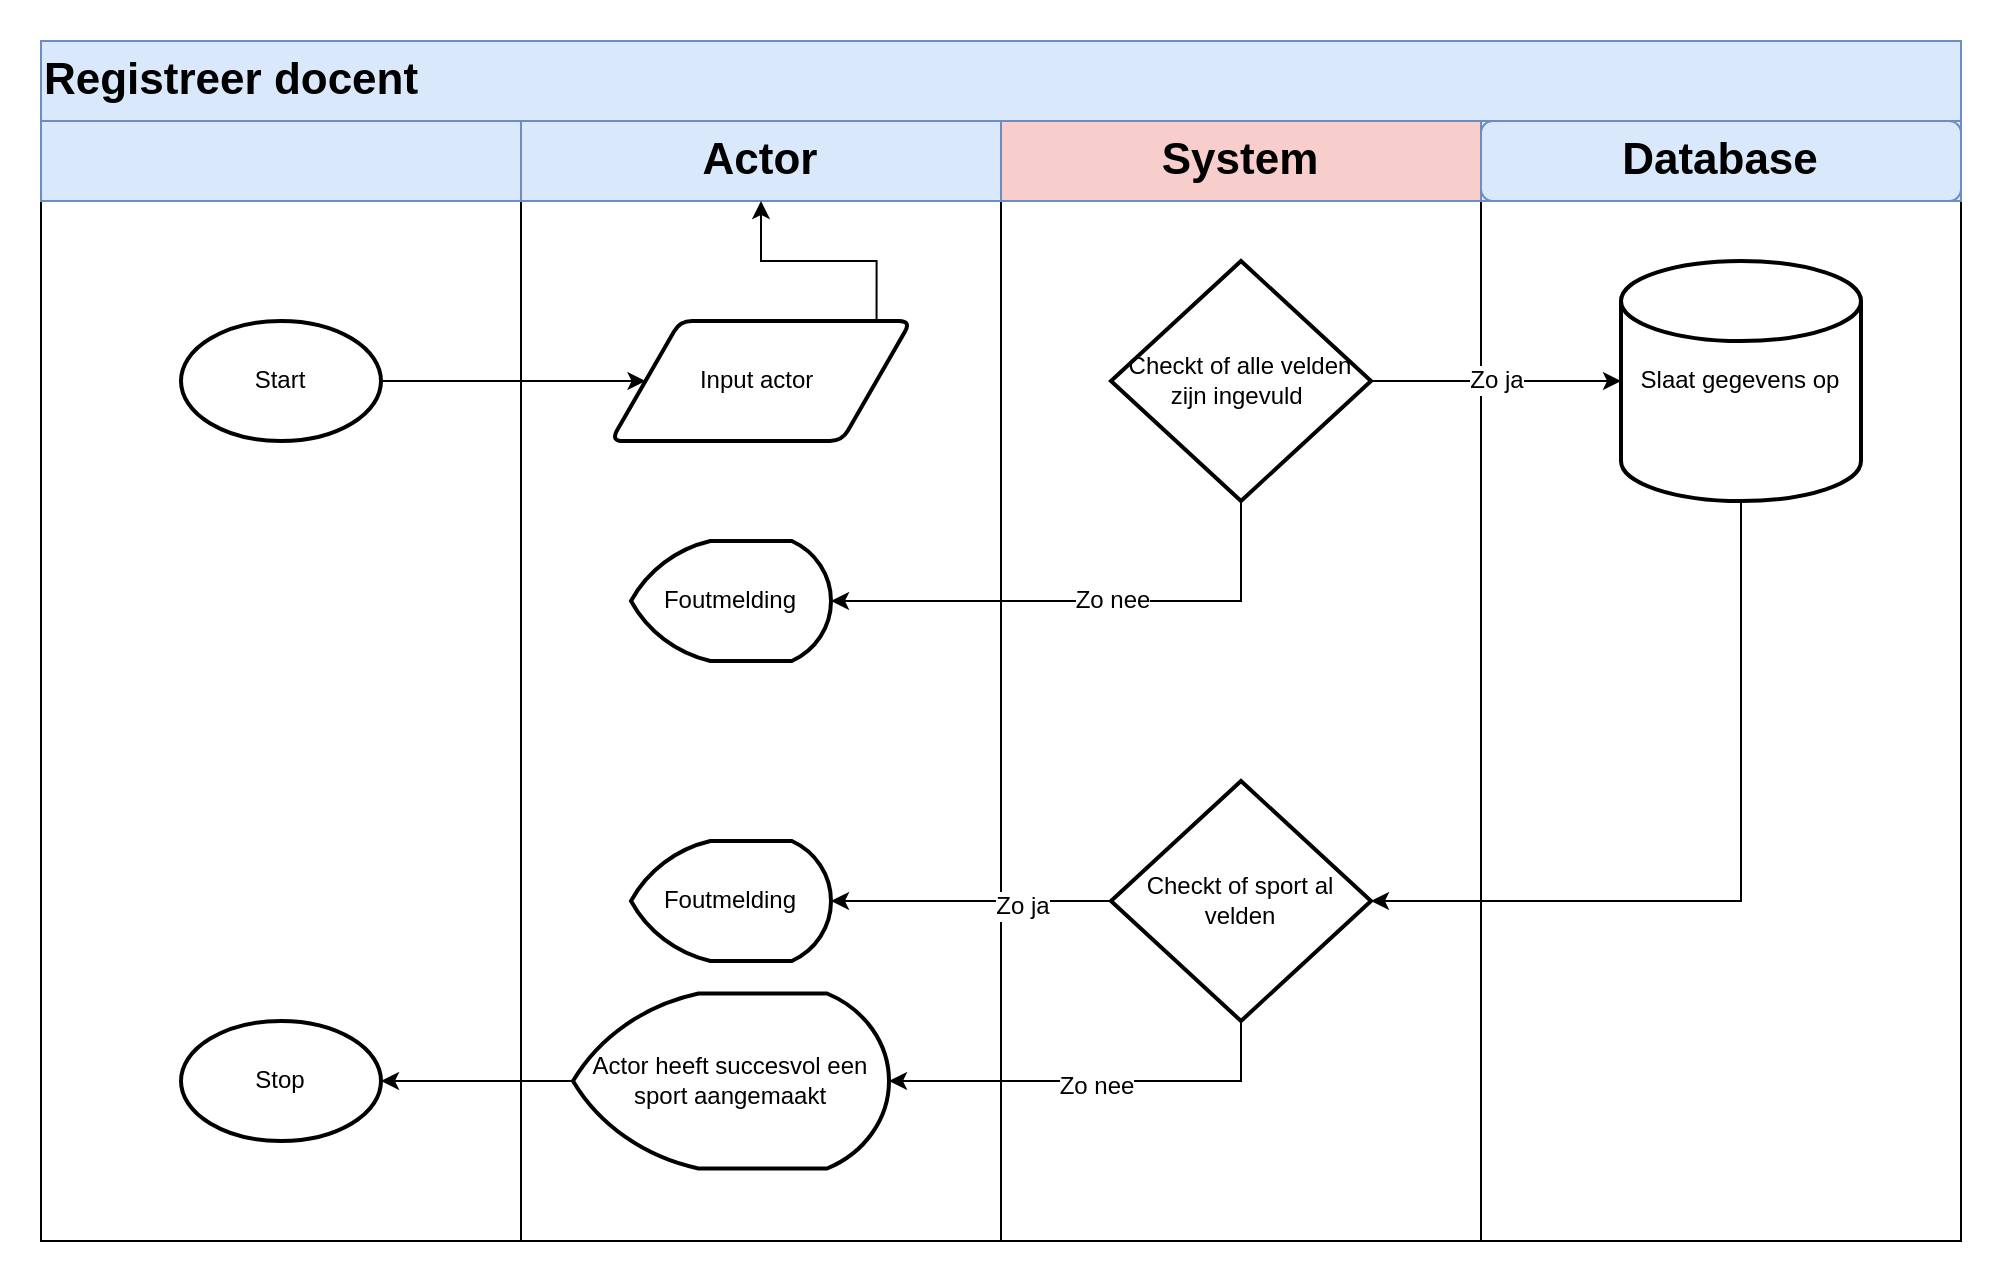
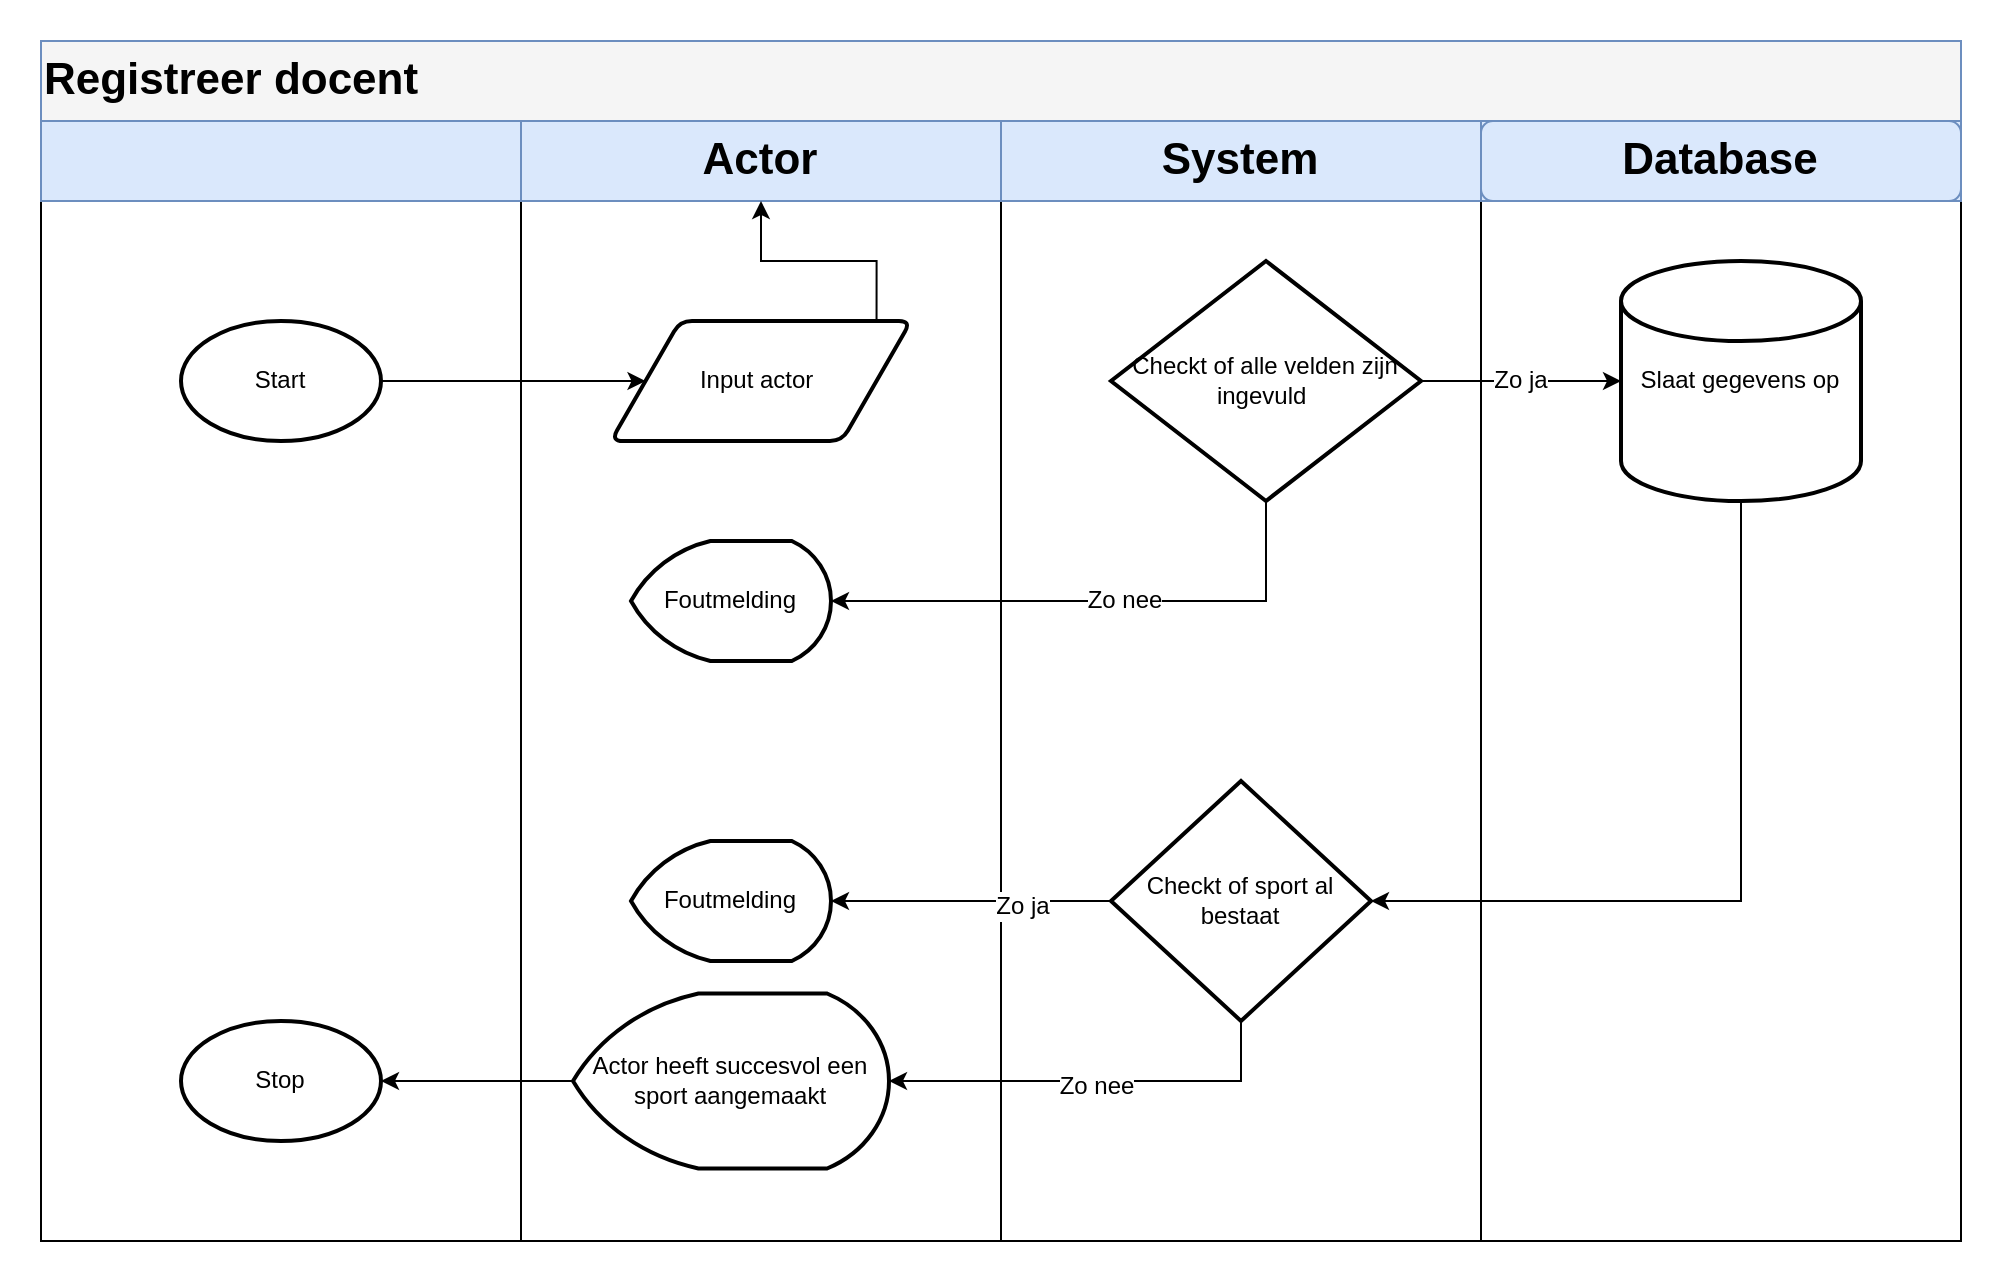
  <mxCell id="0" />
  <mxCell id="1" parent="0" />
  <mxCell id="2" value="&lt;span style=&quot;color: rgba(0 , 0 , 0 , 0) ; font-family: monospace ; font-size: 0px&quot;&gt;%3CmxGraphModel%3E%3Croot%3E%3CmxCell%20id%3D%220%22%2F%3E%3CmxCell%20id%3D%221%22%20parent%3D%220%22%2F%3E%3CmxCell%20id%3D%222%22%20value%3D%22%22%20style%3D%22rounded%3D0%3BwhiteSpace%3Dwrap%3Bhtml%3D1%3B%22%20vertex%3D%221%22%20parent%3D%221%22%3E%3CmxGeometry%20x%3D%2280%22%20y%3D%22240%22%20width%3D%22240%22%20height%3D%22520%22%20as%3D%22geometry%22%2F%3E%3C%2FmxCell%3E%3C%2Froot%3E%3C%2FmxGraphModel%3E&lt;/span&gt;" style="rounded=0;whiteSpace=wrap;html=1;" parent="1" vertex="1"><mxGeometry x="20" y="100" width="240" height="520" as="geometry" /></mxCell>
  <mxCell id="3" value="&lt;span style=&quot;color: rgba(0 , 0 , 0 , 0) ; font-family: monospace ; font-size: 0px&quot;&gt;%3CmxGraphModel%3E%3Croot%3E%3CmxCell%20id%3D%220%22%2F%3E%3CmxCell%20id%3D%221%22%20parent%3D%220%22%2F%3E%3CmxCell%20id%3D%222%22%20value%3D%22%22%20style%3D%22rounded%3D0%3BwhiteSpace%3Dwrap%3Bhtml%3D1%3B%22%20vertex%3D%221%22%20parent%3D%221%22%3E%3CmxGeometry%20x%3D%2280%22%20y%3D%22240%22%20width%3D%22240%22%20height%3D%22520%22%20as%3D%22geometry%22%2F%3E%3C%2FmxCell%3E%3C%2Froot%3E%3C%2FmxGraphModel%3E&lt;/span&gt;" style="rounded=0;whiteSpace=wrap;html=1;" parent="1" vertex="1"><mxGeometry x="260" y="100" width="240" height="520" as="geometry" /></mxCell>
  <mxCell id="4" value="&lt;span style=&quot;color: rgba(0 , 0 , 0 , 0) ; font-family: monospace ; font-size: 0px&quot;&gt;%3CmxGraphModel%3E%3Croot%3E%3CmxCell%20id%3D%220%22%2F%3E%3CmxCell%20id%3D%221%22%20parent%3D%220%22%2F%3E%3CmxCell%20id%3D%222%22%20value%3D%22%22%20style%3D%22rounded%3D0%3BwhiteSpace%3Dwrap%3Bhtml%3D1%3B%22%20vertex%3D%221%22%20parent%3D%221%22%3E%3CmxGeometry%20x%3D%2280%22%20y%3D%22240%22%20width%3D%22240%22%20height%3D%22520%22%20as%3D%22geometry%22%2F%3E%3C%2FmxCell%3E%3C%2Froot%3E%3C%2FmxGraphModel%3E&lt;/span&gt;" style="rounded=0;whiteSpace=wrap;html=1;" parent="1" vertex="1"><mxGeometry x="500" y="100" width="240" height="520" as="geometry" /></mxCell>
  <mxCell id="5" value="&lt;span style=&quot;color: rgba(0 , 0 , 0 , 0) ; font-family: monospace ; font-size: 0px&quot;&gt;%3CmxGraphModel%3E%3Croot%3E%3CmxCell%20id%3D%220%22%2F%3E%3CmxCell%20id%3D%221%22%20parent%3D%220%22%2F%3E%3CmxCell%20id%3D%222%22%20value%3D%22%22%20style%3D%22rounded%3D0%3BwhiteSpace%3Dwrap%3Bhtml%3D1%3B%22%20vertex%3D%221%22%20parent%3D%221%22%3E%3CmxGeometry%20x%3D%2280%22%20y%3D%22240%22%20width%3D%22240%22%20height%3D%22520%22%20as%3D%22geometry%22%2F%3E%3C%2FmxCell%3E%3C%2Froot%3E%3C%2FmxGraphModel%3E&lt;/span&gt;" style="rounded=0;whiteSpace=wrap;html=1;" parent="1" vertex="1"><mxGeometry x="740" y="100" width="240" height="520" as="geometry" /></mxCell>
  <mxCell id="6" value="" style="rounded=0;whiteSpace=wrap;html=1;fillColor=#dae8fc;strokeColor=#6c8ebf;" parent="1" vertex="1"><mxGeometry x="20" y="60" width="960" height="40" as="geometry" /></mxCell>
- <mxCell id="7" value="&lt;span style=&quot;font-size: 22px&quot;&gt;&lt;b&gt;Registreer docent&lt;/b&gt;&lt;/span&gt;" style="rounded=0;whiteSpace=wrap;html=1;fillColor=#dae8fc;strokeColor=#6c8ebf;align=left;" parent="1" vertex="1"><mxGeometry x="20" y="20" width="960" height="40" as="geometry" /></mxCell>
+ <mxCell id="7" value="&lt;span style=&quot;font-size: 22px&quot;&gt;&lt;b&gt;Registreer docent&lt;/b&gt;&lt;/span&gt;" style="rounded=0;whiteSpace=wrap;html=1;fillColor=#f5f5f5;strokeColor=#6c8ebf;align=left;" parent="1" vertex="1"><mxGeometry x="20" y="20" width="960" height="40" as="geometry" /></mxCell>
  <mxCell id="8" value="" style="rounded=0;whiteSpace=wrap;html=1;fillColor=#dae8fc;strokeColor=#6c8ebf;" parent="1" vertex="1"><mxGeometry x="20" y="60" width="240" height="40" as="geometry" /></mxCell>
  <mxCell id="9" value="&lt;b&gt;&lt;font style=&quot;font-size: 22px&quot;&gt;Actor&lt;/font&gt;&lt;/b&gt;" style="rounded=0;whiteSpace=wrap;html=1;fillColor=#dae8fc;strokeColor=#6c8ebf;" parent="1" vertex="1"><mxGeometry x="260" y="60" width="240" height="40" as="geometry" /></mxCell>
- <mxCell id="10" value="&lt;b&gt;&lt;font style=&quot;font-size: 22px&quot;&gt;System&lt;/font&gt;&lt;/b&gt;" style="rounded=0;whiteSpace=wrap;html=1;fillColor=#f8cecc;strokeColor=#6c8ebf;" parent="1" vertex="1"><mxGeometry x="500" y="60" width="240" height="40" as="geometry" /></mxCell>
+ <mxCell id="10" value="&lt;b&gt;&lt;font style=&quot;font-size: 22px&quot;&gt;System&lt;/font&gt;&lt;/b&gt;" style="rounded=0;whiteSpace=wrap;html=1;fillColor=#dae8fc;strokeColor=#6c8ebf;" parent="1" vertex="1"><mxGeometry x="500" y="60" width="240" height="40" as="geometry" /></mxCell>
  <mxCell id="11" value="&lt;b&gt;Database&lt;/b&gt;" style="whiteSpace=wrap;html=1;fontSize=22;fillColor=#dae8fc;strokeColor=#6c8ebf;rounded=1;" parent="1" vertex="1"><mxGeometry x="740" y="60" width="240" height="40" as="geometry" /></mxCell>
  <mxCell id="12" style="edgeStyle=orthogonalEdgeStyle;rounded=0;orthogonalLoop=1;jettySize=auto;html=1;entryX=0;entryY=0.5;entryDx=0;entryDy=0;fontSize=12;" parent="1" source="13" target="15" edge="1"><mxGeometry relative="1" as="geometry" /></mxCell>
  <mxCell id="13" value="Start" style="strokeWidth=2;html=1;shape=mxgraph.flowchart.start_1;whiteSpace=wrap;fontSize=12;" parent="1" vertex="1"><mxGeometry x="90" y="160" width="100" height="60" as="geometry" /></mxCell>
  <mxCell id="14" style="edgeStyle=orthogonalEdgeStyle;rounded=0;orthogonalLoop=1;jettySize=auto;html=1;exitX=1;exitY=0.5;exitDx=0;exitDy=0;fontSize=12;" parent="1" source="15" target="9" edge="1"><mxGeometry relative="1" as="geometry" /></mxCell>
  <mxCell id="15" value="Input actor&amp;nbsp;" style="shape=parallelogram;html=1;strokeWidth=2;perimeter=parallelogramPerimeter;whiteSpace=wrap;rounded=1;arcSize=12;size=0.23;fontSize=12;" parent="1" vertex="1"><mxGeometry x="305" y="160" width="150" height="60" as="geometry" /></mxCell>
  <mxCell id="16" value="Zo ja" style="edgeStyle=orthogonalEdgeStyle;rounded=0;orthogonalLoop=1;jettySize=auto;html=1;exitX=1;exitY=0.5;exitDx=0;exitDy=0;exitPerimeter=0;fontSize=12;" parent="1" source="19" target="21" edge="1"><mxGeometry relative="1" as="geometry" /></mxCell>
  <mxCell id="17" style="edgeStyle=orthogonalEdgeStyle;rounded=0;orthogonalLoop=1;jettySize=auto;html=1;exitX=0.5;exitY=1;exitDx=0;exitDy=0;exitPerimeter=0;entryX=1;entryY=0.5;entryDx=0;entryDy=0;entryPerimeter=0;fontSize=12;" parent="1" source="19" target="22" edge="1"><mxGeometry relative="1" as="geometry" /></mxCell>
  <mxCell id="18" value="Zo nee" style="edgeLabel;html=1;align=center;verticalAlign=middle;resizable=0;points=[];fontSize=12;" parent="17" vertex="1" connectable="0"><mxGeometry x="-0.098" y="-1" relative="1" as="geometry"><mxPoint as="offset" /></mxGeometry></mxCell>
- <mxCell id="19" value="Checkt of alle velden zijn ingevuld&amp;nbsp;" style="strokeWidth=2;html=1;shape=mxgraph.flowchart.decision;whiteSpace=wrap;fontSize=12;" parent="1" vertex="1"><mxGeometry x="555" y="130" width="130" height="120" as="geometry" /></mxCell>
+ <mxCell id="19" value="Checkt of alle velden zijn ingevuld&amp;nbsp;" style="strokeWidth=2;html=1;shape=mxgraph.flowchart.decision;whiteSpace=wrap;fontSize=12;" parent="1" vertex="1"><mxGeometry x="555" y="130" width="155" height="120" as="geometry" /></mxCell>
  <mxCell id="20" style="edgeStyle=orthogonalEdgeStyle;rounded=0;orthogonalLoop=1;jettySize=auto;html=1;exitX=0.5;exitY=1;exitDx=0;exitDy=0;exitPerimeter=0;fontSize=12;" parent="1" source="21" target="27" edge="1"><mxGeometry relative="1" as="geometry"><Array as="points"><mxPoint x="870" y="450" /></Array></mxGeometry></mxCell>
  <mxCell id="21" value="Slaat gegevens op" style="strokeWidth=2;html=1;shape=mxgraph.flowchart.database;whiteSpace=wrap;fontSize=12;" parent="1" vertex="1"><mxGeometry x="810" y="130" width="120" height="120" as="geometry" /></mxCell>
  <mxCell id="22" value="Foutmelding" style="strokeWidth=2;html=1;shape=mxgraph.flowchart.display;whiteSpace=wrap;fontSize=12;" parent="1" vertex="1"><mxGeometry x="315" y="270" width="100" height="60" as="geometry" /></mxCell>
  <mxCell id="23" style="edgeStyle=orthogonalEdgeStyle;rounded=0;orthogonalLoop=1;jettySize=auto;html=1;exitX=0;exitY=0.5;exitDx=0;exitDy=0;exitPerimeter=0;fontSize=12;" parent="1" source="27" target="28" edge="1"><mxGeometry relative="1" as="geometry" /></mxCell>
  <mxCell id="24" value="Zo ja" style="edgeLabel;html=1;align=center;verticalAlign=middle;resizable=0;points=[];fontSize=12;" parent="23" vertex="1" connectable="0"><mxGeometry x="-0.357" y="2" relative="1" as="geometry"><mxPoint as="offset" /></mxGeometry></mxCell>
  <mxCell id="25" style="edgeStyle=orthogonalEdgeStyle;rounded=0;orthogonalLoop=1;jettySize=auto;html=1;exitX=0.5;exitY=1;exitDx=0;exitDy=0;exitPerimeter=0;fontSize=12;" parent="1" source="27" target="30" edge="1"><mxGeometry relative="1" as="geometry"><Array as="points"><mxPoint x="620" y="540" /></Array></mxGeometry></mxCell>
  <mxCell id="26" value="Zo nee" style="edgeLabel;html=1;align=center;verticalAlign=middle;resizable=0;points=[];fontSize=12;" parent="25" vertex="1" connectable="0"><mxGeometry y="2" relative="1" as="geometry"><mxPoint as="offset" /></mxGeometry></mxCell>
- <mxCell id="27" value="Checkt of sport al velden" style="strokeWidth=2;html=1;shape=mxgraph.flowchart.decision;whiteSpace=wrap;fontSize=12;" parent="1" vertex="1"><mxGeometry x="555" y="390" width="130" height="120" as="geometry" /></mxCell>
+ <mxCell id="27" value="Checkt of sport al bestaat" style="strokeWidth=2;html=1;shape=mxgraph.flowchart.decision;whiteSpace=wrap;fontSize=12;" parent="1" vertex="1"><mxGeometry x="555" y="390" width="130" height="120" as="geometry" /></mxCell>
  <mxCell id="28" value="Foutmelding" style="strokeWidth=2;html=1;shape=mxgraph.flowchart.display;whiteSpace=wrap;fontSize=12;" parent="1" vertex="1"><mxGeometry x="315" y="420" width="100" height="60" as="geometry" /></mxCell>
  <mxCell id="29" style="edgeStyle=orthogonalEdgeStyle;rounded=0;orthogonalLoop=1;jettySize=auto;html=1;exitX=0;exitY=0.5;exitDx=0;exitDy=0;exitPerimeter=0;fontSize=12;" parent="1" source="30" target="31" edge="1"><mxGeometry relative="1" as="geometry" /></mxCell>
  <mxCell id="30" value="Actor heeft succesvol een sport aangemaakt" style="strokeWidth=2;html=1;shape=mxgraph.flowchart.display;whiteSpace=wrap;fontSize=12;" parent="1" vertex="1"><mxGeometry x="286" y="496.25" width="158" height="87.5" as="geometry" /></mxCell>
  <mxCell id="31" value="Stop" style="strokeWidth=2;html=1;shape=mxgraph.flowchart.start_1;whiteSpace=wrap;fontSize=12;" parent="1" vertex="1"><mxGeometry x="90" y="510" width="100" height="60" as="geometry" /></mxCell>
